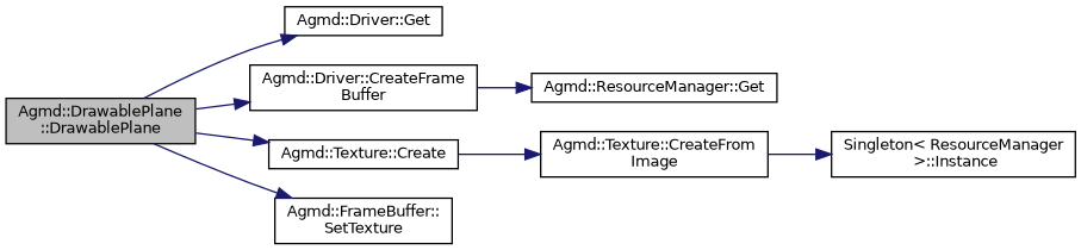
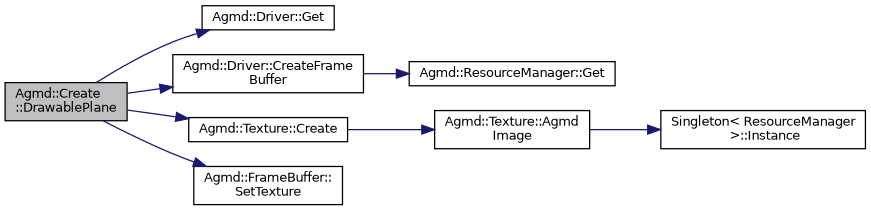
  digraph {
    rankdir=LR
    node [color=black fillcolor=white fontname=Helvetica fontsize=10 shape=record style=filled]
    edge [color=midnightblue fontname=Helvetica fontsize=10 labelfontname=Helvetica labelfontsize=10 style=solid]
-   n1 [fillcolor=grey75 fontcolor=black height=0.2 label="Agmd::DrawablePlane\l::DrawablePlane" width=0.4]
+   n1 [fillcolor=grey75 fontcolor=black height=0.2 label="Agmd::Create\l::DrawablePlane" width=0.4]
    n2 [height=0.2 label="Agmd::Driver::Get" width=0.4]
    n3 [height=0.2 label="Agmd::Driver::CreateFrame\lBuffer" width=0.4]
    n4 [height=0.2 label="Agmd::Texture::Create" width=0.4]
    n5 [height=0.2 label="Agmd::FrameBuffer::\lSetTexture" width=0.4]
    n6 [height=0.2 label="Agmd::ResourceManager::Get" width=0.4]
-   n7 [height=0.2 label="Agmd::Texture::CreateFrom\lImage" width=0.4]
+   n7 [height=0.2 label="Agmd::Texture::Agmd\lImage" width=0.4]
    n8 [height=0.2 label="Singleton\< ResourceManager\l \>::Instance" width=0.4]
    n1 -> n2
    n1 -> n3
    n1 -> n4
    n1 -> n5
    n3 -> n6
    n4 -> n7
    n7 -> n8
  }
